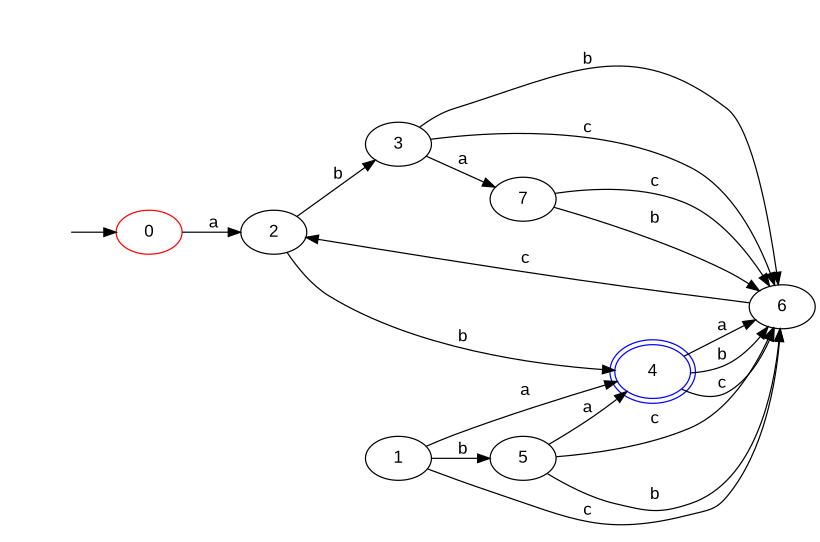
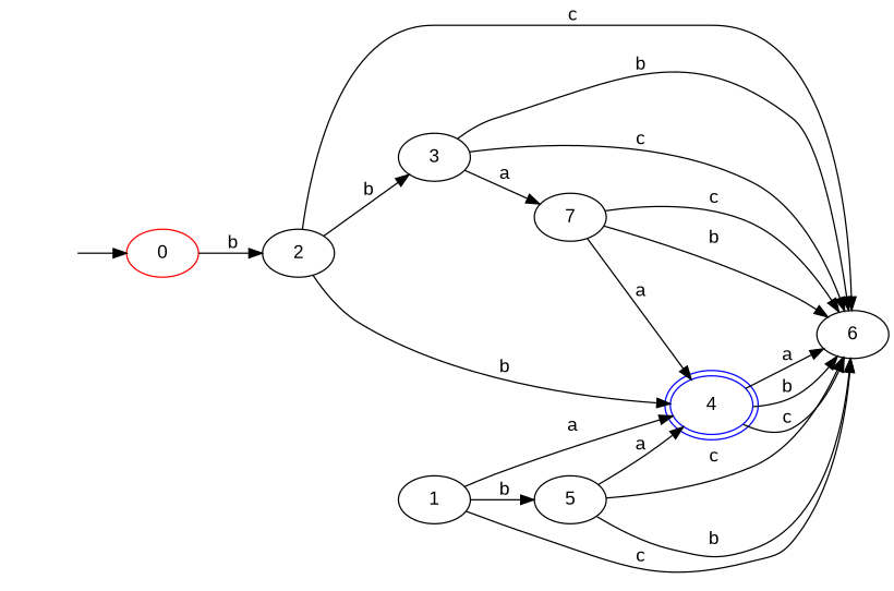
  digraph {
    fontname="Liberation Sans"
    rankdir=LR
    node [fontname="Liberation Sans"]
    edge [fontname="Liberation Sans"]
    v [style=invisible]
    0 [color=red]
    2
    4 [color=blue peripheries=2]
    1
    5
    6
    3
    7
    v -> 0
-   0 -> 2 [label=" a"]
+   0 -> 2 [label=" b"]
    2 -> 4 [label=" b"]
-   6 -> 2 [label=" c"]
+   2 -> 6 [label=" c"]
    2 -> 3 [label=" b"]
    4 -> 6 [label=" a"]
    4 -> 6 [label=" b"]
    4 -> 6 [label=" c"]
    1 -> 4 [label=" a"]
    1 -> 5 [label=" b"]
    1 -> 6 [label=" c"]
    5 -> 4 [label=" a"]
    5 -> 6 [label=" b"]
    5 -> 6 [label=" c"]
    3 -> 6 [label=" b"]
    3 -> 6 [label=" c"]
    3 -> 7 [label=" a"]
+   7 -> 4 [label=" a"]
    7 -> 6 [label=" b"]
    7 -> 6 [label=" c"]
  }
